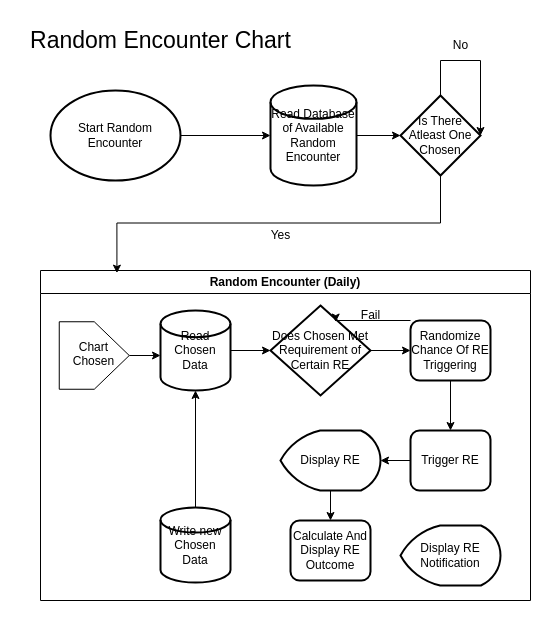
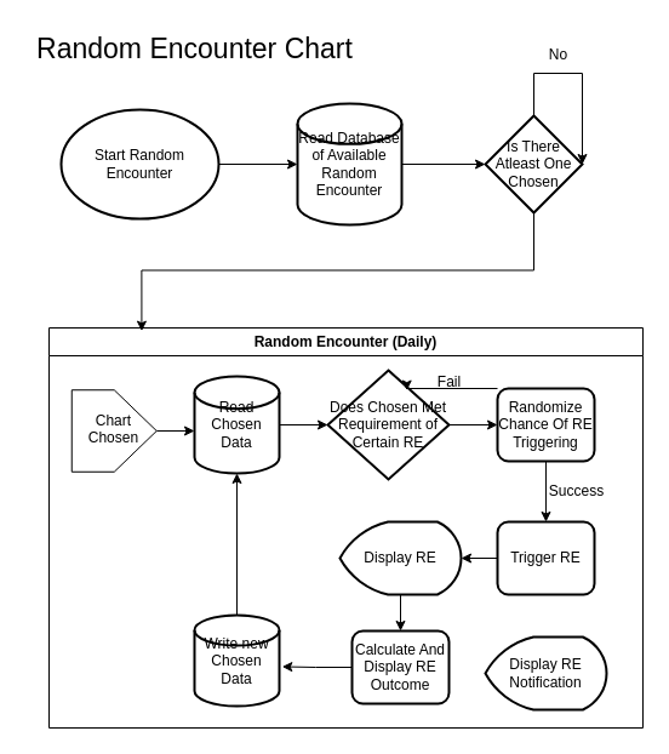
  <mxCell id="0" />
  <mxCell id="1" parent="0" />
  <mxCell id="2" value="Random Encounter Chart" style="text;html=1;align=center;verticalAlign=middle;resizable=0;points=[];autosize=1;strokeColor=none;fillColor=none;fontSize=23;" vertex="1" parent="1"><mxGeometry x="20" y="20" width="280" height="40" as="geometry" /></mxCell>
  <mxCell id="3" style="edgeStyle=orthogonalEdgeStyle;rounded=0;orthogonalLoop=1;jettySize=auto;html=1;" edge="1" parent="1" source="4" target="6"><mxGeometry relative="1" as="geometry"><mxPoint x="414" y="220" as="targetPoint" /></mxGeometry></mxCell>
  <mxCell id="4" value="Start Random Encounter" style="strokeWidth=2;html=1;shape=mxgraph.flowchart.start_1;whiteSpace=wrap;" vertex="1" parent="1"><mxGeometry x="50" y="90" width="130" height="90" as="geometry" /></mxCell>
  <mxCell id="5" value="" style="edgeStyle=orthogonalEdgeStyle;rounded=0;orthogonalLoop=1;jettySize=auto;html=1;" edge="1" parent="1" source="6" target="28"><mxGeometry relative="1" as="geometry" /></mxCell>
- <mxCell id="6" value="Read Database of Available Random Encounter" style="strokeWidth=2;html=1;shape=mxgraph.flowchart.database;whiteSpace=wrap;" vertex="1" parent="1"><mxGeometry x="270" y="85" width="86" height="100" as="geometry" /></mxCell>
+ <mxCell id="6" value="Read Database of Available Random Encounter" style="strokeWidth=2;html=1;shape=mxgraph.flowchart.database;whiteSpace=wrap;" vertex="1" parent="1"><mxGeometry x="245" y="85" width="86" height="100" as="geometry" /></mxCell>
  <mxCell id="7" value="Random Encounter (Daily)" style="swimlane;whiteSpace=wrap;html=1;" vertex="1" parent="1"><mxGeometry x="40" y="270" width="490" height="330" as="geometry" /></mxCell>
  <mxCell id="8" style="edgeStyle=orthogonalEdgeStyle;rounded=0;orthogonalLoop=1;jettySize=auto;html=1;exitX=0.5;exitY=1;exitDx=0;exitDy=0;" edge="1" parent="7" source="9"><mxGeometry relative="1" as="geometry"><mxPoint x="120" y="85" as="targetPoint" /></mxGeometry></mxCell>
  <mxCell id="9" value="Chosen Chart" style="verticalLabelPosition=middle;verticalAlign=middle;shape=offPageConnector;rounded=0;size=0.5;labelPosition=center;align=center;rotation=-90;html=1;whiteSpace=wrap;horizontal=1;textDirection=vertical-lr;" vertex="1" parent="7"><mxGeometry x="20" y="50" width="67.5" height="70" as="geometry" /></mxCell>
  <mxCell id="10" style="edgeStyle=orthogonalEdgeStyle;rounded=0;orthogonalLoop=1;jettySize=auto;html=1;exitX=1;exitY=0.5;exitDx=0;exitDy=0;exitPerimeter=0;entryX=0;entryY=0.5;entryDx=0;entryDy=0;" edge="1" parent="7" source="11" target="13"><mxGeometry relative="1" as="geometry" /></mxCell>
  <mxCell id="11" value="Read Chosen Data" style="strokeWidth=2;html=1;shape=mxgraph.flowchart.database;whiteSpace=wrap;" vertex="1" parent="7"><mxGeometry x="120" y="40" width="70" height="80" as="geometry" /></mxCell>
  <mxCell id="12" value="" style="edgeStyle=orthogonalEdgeStyle;rounded=0;orthogonalLoop=1;jettySize=auto;html=1;" edge="1" parent="7" source="13" target="15"><mxGeometry relative="1" as="geometry" /></mxCell>
  <mxCell id="13" value="Does Chosen Met Requirement of Certain RE" style="rhombus;whiteSpace=wrap;html=1;strokeWidth=2;" vertex="1" parent="7"><mxGeometry x="230" y="35" width="100" height="90" as="geometry" /></mxCell>
  <mxCell id="14" value="" style="edgeStyle=orthogonalEdgeStyle;rounded=0;orthogonalLoop=1;jettySize=auto;html=1;" edge="1" parent="7" source="15" target="18"><mxGeometry relative="1" as="geometry" /></mxCell>
  <mxCell id="15" value="Randomize Chance Of RE Triggering" style="rounded=1;whiteSpace=wrap;html=1;strokeWidth=2;" vertex="1" parent="7"><mxGeometry x="370" y="50" width="80" height="60" as="geometry" /></mxCell>
  <mxCell id="16" style="edgeStyle=orthogonalEdgeStyle;rounded=0;orthogonalLoop=1;jettySize=auto;html=1;exitX=0;exitY=0;exitDx=0;exitDy=0;entryX=0.652;entryY=0.184;entryDx=0;entryDy=0;entryPerimeter=0;" edge="1" parent="7" source="15" target="13"><mxGeometry relative="1" as="geometry"><mxPoint x="310" y="50" as="targetPoint" /><Array as="points"><mxPoint x="295" y="50" /></Array></mxGeometry></mxCell>
  <mxCell id="17" value="Fail" style="text;html=1;align=center;verticalAlign=middle;resizable=0;points=[];autosize=1;strokeColor=none;fillColor=none;" vertex="1" parent="7"><mxGeometry x="310" y="30" width="40" height="30" as="geometry" /></mxCell>
  <mxCell id="18" value="Trigger RE" style="rounded=1;whiteSpace=wrap;html=1;strokeWidth=2;" vertex="1" parent="7"><mxGeometry x="370" y="160" width="80" height="60" as="geometry" /></mxCell>
+ <mxCell id="19" value="Success" style="text;html=1;align=center;verticalAlign=middle;resizable=0;points=[];autosize=1;strokeColor=none;fillColor=none;" vertex="1" parent="7"><mxGeometry x="400" y="120" width="70" height="30" as="geometry" /></mxCell>
  <mxCell id="20" value="Display RE Notification" style="strokeWidth=2;html=1;shape=mxgraph.flowchart.display;whiteSpace=wrap;" vertex="1" parent="7"><mxGeometry x="360" y="255" width="100" height="60" as="geometry" /></mxCell>
  <mxCell id="21" style="edgeStyle=orthogonalEdgeStyle;rounded=0;orthogonalLoop=1;jettySize=auto;html=1;" edge="1" parent="7" source="22" target="24"><mxGeometry relative="1" as="geometry" /></mxCell>
  <mxCell id="22" value="Display RE" style="strokeWidth=2;html=1;shape=mxgraph.flowchart.display;whiteSpace=wrap;" vertex="1" parent="7"><mxGeometry x="240" y="160" width="100" height="60" as="geometry" /></mxCell>
  <mxCell id="23" style="edgeStyle=orthogonalEdgeStyle;rounded=0;orthogonalLoop=1;jettySize=auto;html=1;exitX=0;exitY=0.5;exitDx=0;exitDy=0;entryX=1;entryY=0.5;entryDx=0;entryDy=0;entryPerimeter=0;" edge="1" parent="7" source="18" target="22"><mxGeometry relative="1" as="geometry" /></mxCell>
  <mxCell id="24" value="Calculate And Display RE Outcome" style="rounded=1;whiteSpace=wrap;html=1;strokeWidth=2;" vertex="1" parent="7"><mxGeometry x="250" y="250" width="80" height="60" as="geometry" /></mxCell>
  <mxCell id="25" value="Write new Chosen Data" style="strokeWidth=2;html=1;shape=mxgraph.flowchart.database;whiteSpace=wrap;" vertex="1" parent="7"><mxGeometry x="120" y="237" width="70" height="75" as="geometry" /></mxCell>
+ <mxCell id="26" style="edgeStyle=orthogonalEdgeStyle;rounded=0;orthogonalLoop=1;jettySize=auto;html=1;entryX=1.033;entryY=0.566;entryDx=0;entryDy=0;entryPerimeter=0;" edge="1" parent="7" source="24" target="25"><mxGeometry relative="1" as="geometry" /></mxCell>
  <mxCell id="27" style="edgeStyle=orthogonalEdgeStyle;rounded=0;orthogonalLoop=1;jettySize=auto;html=1;entryX=0.5;entryY=1;entryDx=0;entryDy=0;entryPerimeter=0;" edge="1" parent="7" source="25" target="11"><mxGeometry relative="1" as="geometry" /></mxCell>
  <mxCell id="28" value="Is There Atleast One Chosen" style="rhombus;whiteSpace=wrap;html=1;strokeWidth=2;" vertex="1" parent="1"><mxGeometry x="400" y="95" width="80" height="80" as="geometry" /></mxCell>
  <mxCell id="29" style="edgeStyle=orthogonalEdgeStyle;rounded=0;orthogonalLoop=1;jettySize=auto;html=1;entryX=1;entryY=0.5;entryDx=0;entryDy=0;" edge="1" parent="1" source="28" target="28"><mxGeometry relative="1" as="geometry"><Array as="points"><mxPoint x="440" y="60" /><mxPoint x="480" y="60" /></Array></mxGeometry></mxCell>
  <mxCell id="30" value="No" style="text;html=1;align=center;verticalAlign=middle;resizable=0;points=[];autosize=1;strokeColor=none;fillColor=none;" vertex="1" parent="1"><mxGeometry x="440" y="30" width="40" height="30" as="geometry" /></mxCell>
  <mxCell id="31" style="edgeStyle=orthogonalEdgeStyle;rounded=0;orthogonalLoop=1;jettySize=auto;html=1;entryX=0.156;entryY=0.008;entryDx=0;entryDy=0;entryPerimeter=0;" edge="1" parent="1" source="28" target="7"><mxGeometry relative="1" as="geometry" /></mxCell>
- <mxCell id="32" value="Yes" style="text;html=1;align=center;verticalAlign=middle;resizable=0;points=[];autosize=1;strokeColor=none;fillColor=none;" vertex="1" parent="1"><mxGeometry x="260" y="220" width="40" height="30" as="geometry" /></mxCell>
